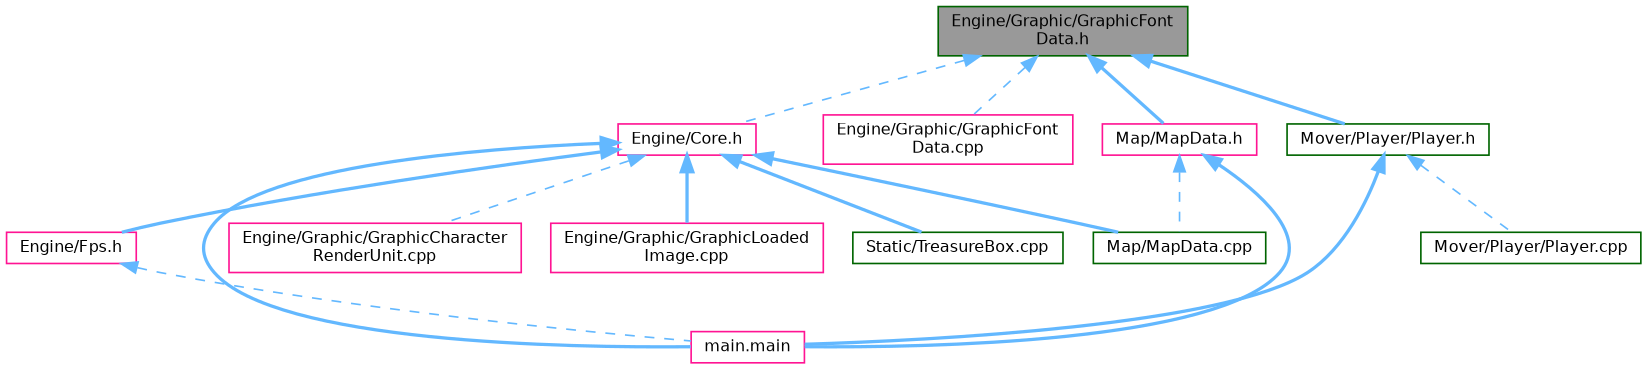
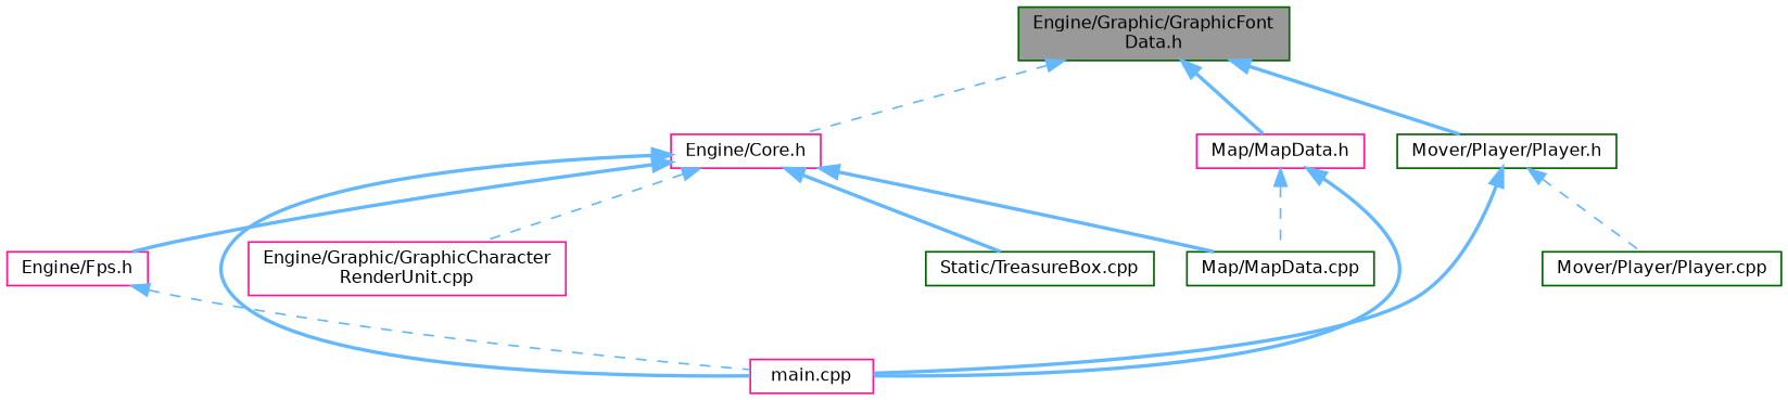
  digraph {
    node [color=deeppink fillcolor=white fontname=Helvetica fontsize=10 shape=box style=filled]
    edge [color=steelblue1 dir=back fontname=Helvetica fontsize=10 labelfontname=Helvetica labelfontsize=10 style=bold]
    n1 [color=darkgreen fillcolor=grey60 fontcolor=black height=0.2 label="Engine/Graphic/GraphicFont\lData.h" width=0.4]
    n2 [height=0.2 label="Engine/Core.h" width=0.4]
-   n3 [height=0.2 label="Engine/Graphic/GraphicFont\lData.cpp" width=0.4]
    n4 [height=0.2 label="Map/MapData.h" width=0.4]
    n5 [color=darkgreen height=0.2 label="Mover/Player/Player.h" width=0.4]
    n6 [height=0.2 label="Engine/Fps.h" width=0.4]
-   n7 [height=0.2 label="main.main" width=0.4]
+   n7 [height=0.2 label="main.cpp" width=0.4]
    n8 [height=0.2 label="Engine/Graphic/GraphicCharacter\lRenderUnit.cpp" width=0.4]
-   n9 [height=0.2 label="Engine/Graphic/GraphicLoaded\lImage.cpp" width=0.4]
    n10 [color=darkgreen height=0.2 label="Map/MapData.cpp" width=0.4]
    n11 [color=darkgreen height=0.2 label="Static/TreasureBox.cpp" width=0.4]
    n12 [color=darkgreen height=0.2 label="Mover/Player/Player.cpp" width=0.4]
    n1 -> n2 [style=dashed]
-   n1 -> n3 [style=dashed]
    n1 -> n4
    n1 -> n5
    n2 -> n6
    n2 -> n7
    n2 -> n8 [style=dashed]
-   n2 -> n9
    n2 -> n10
    n2 -> n11
    n4 -> n7
    n4 -> n10 [style=dashed]
    n5 -> n7
    n5 -> n12 [style=dashed]
    n6 -> n7 [style=dashed]
  }
